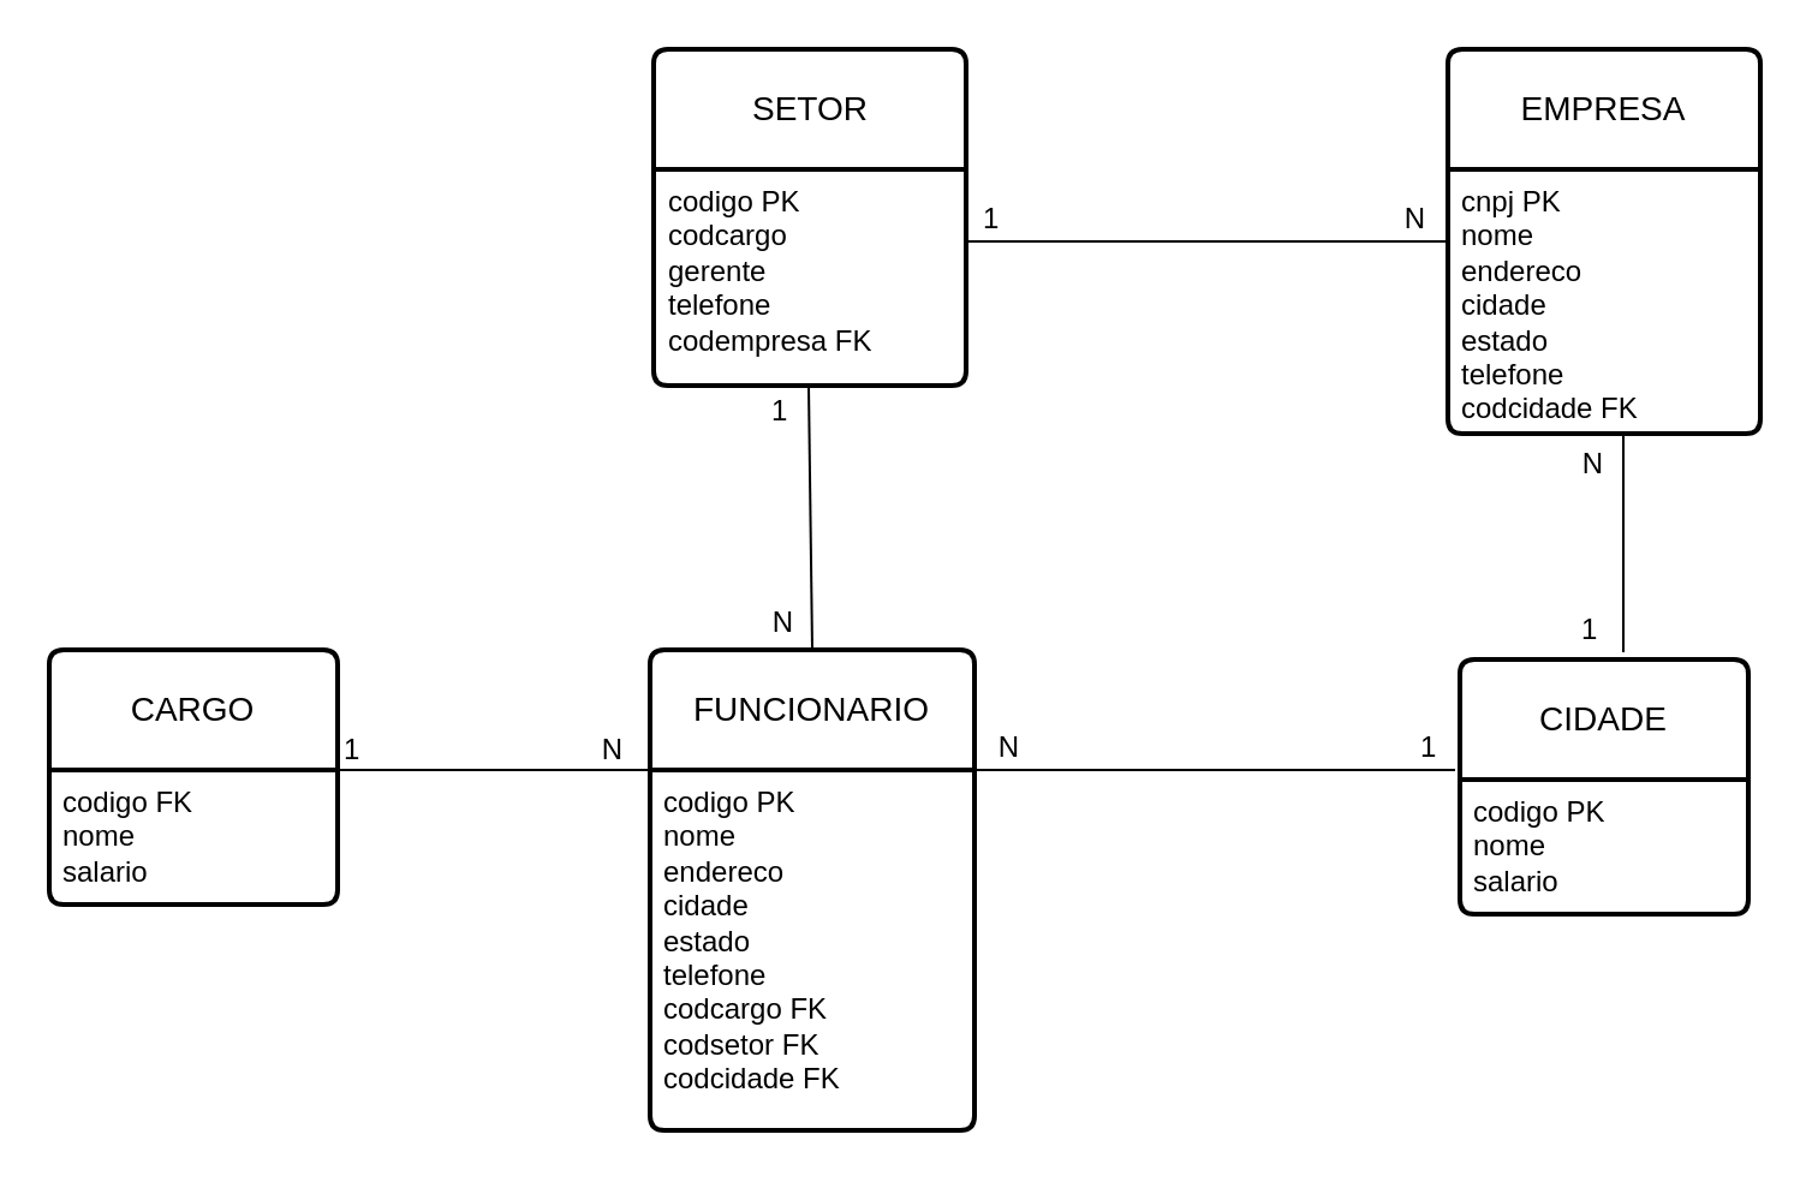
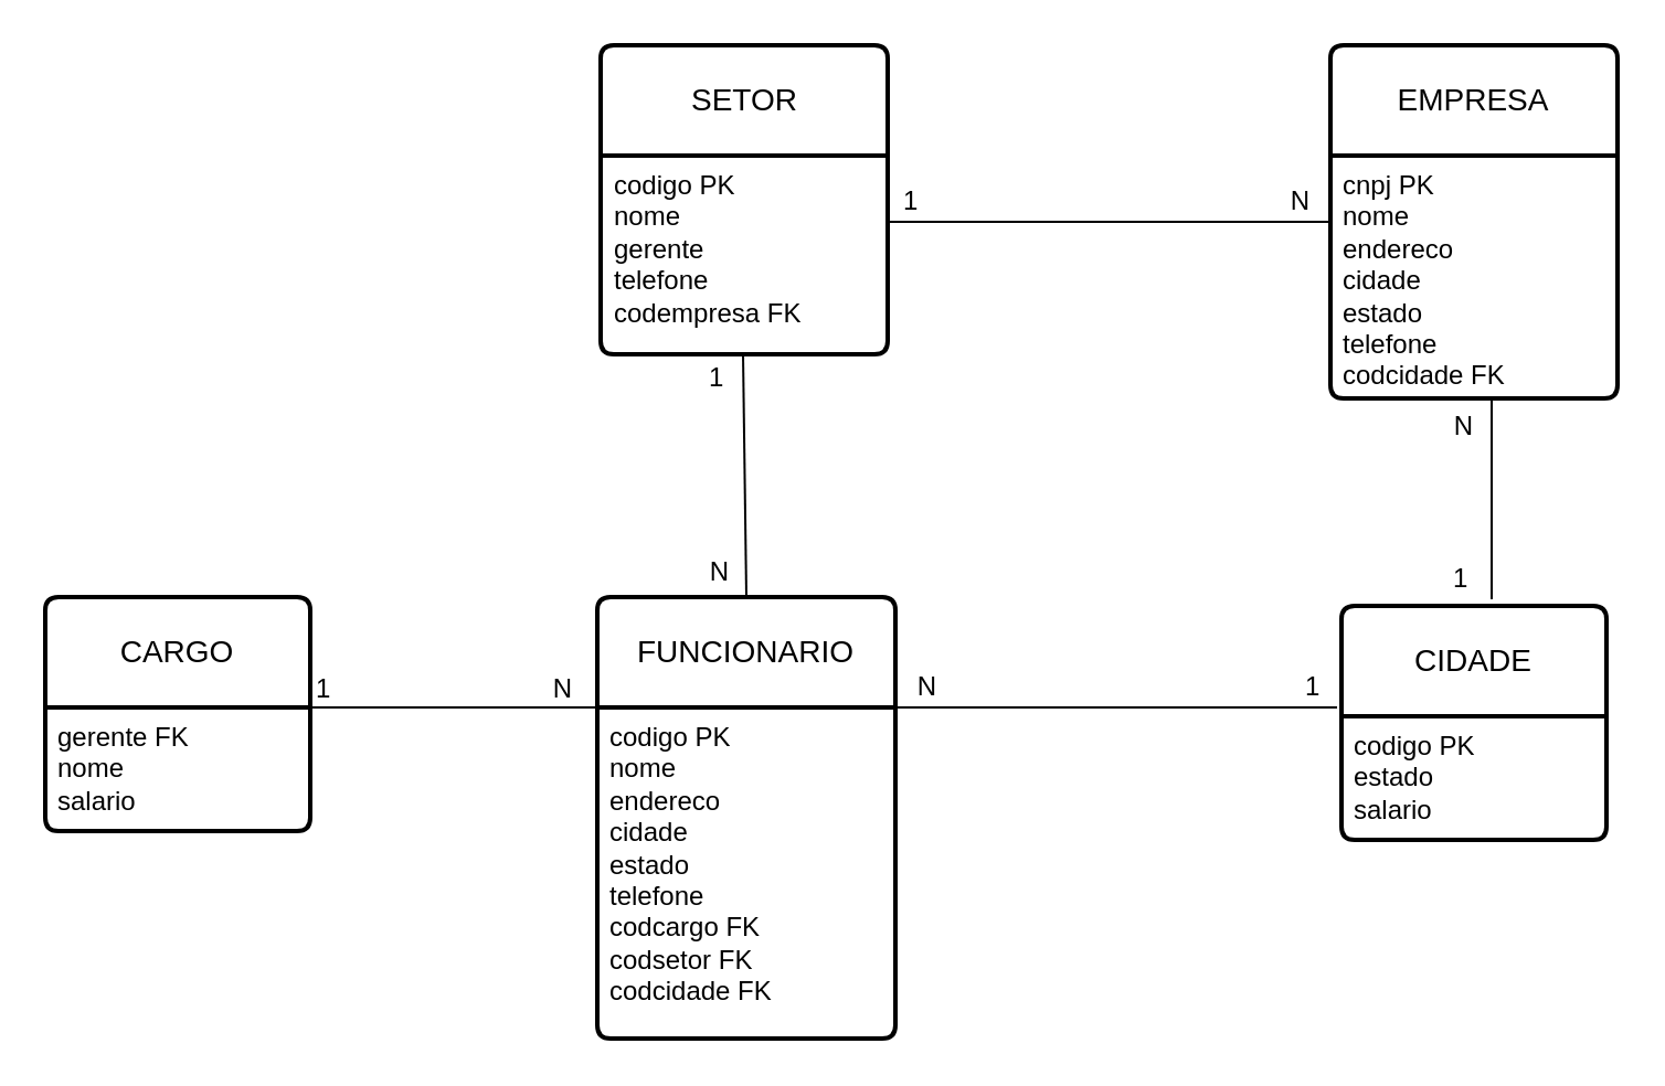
  <mxCell id="0" />
  <mxCell id="1" parent="0" />
  <mxCell id="2" value="EMPRESA" style="swimlane;childLayout=stackLayout;horizontal=1;startSize=50;horizontalStack=0;rounded=1;fontSize=14;fontStyle=0;strokeWidth=2;resizeParent=0;resizeLast=1;shadow=0;dashed=0;align=center;arcSize=4;whiteSpace=wrap;html=1;" vertex="1" parent="1"><mxGeometry x="602" y="20" width="130" height="160" as="geometry" /></mxCell>
  <mxCell id="3" value="cnpj PK&lt;br&gt;nome&lt;br&gt;endereco&lt;br&gt;cidade&lt;br&gt;estado&lt;br&gt;telefone&lt;br&gt;codcidade FK" style="align=left;strokeColor=none;fillColor=none;spacingLeft=4;fontSize=12;verticalAlign=top;resizable=0;rotatable=0;part=1;html=1;" vertex="1" parent="2"><mxGeometry y="50" width="130" height="110" as="geometry" /></mxCell>
  <mxCell id="4" value="CIDADE" style="swimlane;childLayout=stackLayout;horizontal=1;startSize=50;horizontalStack=0;rounded=1;fontSize=14;fontStyle=0;strokeWidth=2;resizeParent=0;resizeLast=1;shadow=0;dashed=0;align=center;arcSize=4;whiteSpace=wrap;html=1;" vertex="1" parent="1"><mxGeometry x="607" y="274" width="120" height="106" as="geometry" /></mxCell>
- <mxCell id="5" value="codigo PK&amp;nbsp;&lt;br&gt;nome&lt;br&gt;salario" style="align=left;strokeColor=none;fillColor=none;spacingLeft=4;fontSize=12;verticalAlign=top;resizable=0;rotatable=0;part=1;html=1;" vertex="1" parent="4"><mxGeometry y="50" width="120" height="56" as="geometry" /></mxCell>
+ <mxCell id="5" value="codigo PK&amp;nbsp;&lt;br&gt;estado&lt;br&gt;salario" style="align=left;strokeColor=none;fillColor=none;spacingLeft=4;fontSize=12;verticalAlign=top;resizable=0;rotatable=0;part=1;html=1;" vertex="1" parent="4"><mxGeometry y="50" width="120" height="56" as="geometry" /></mxCell>
  <mxCell id="6" value="FUNCIONARIO" style="swimlane;childLayout=stackLayout;horizontal=1;startSize=50;horizontalStack=0;rounded=1;fontSize=14;fontStyle=0;strokeWidth=2;resizeParent=0;resizeLast=1;shadow=0;dashed=0;align=center;arcSize=4;whiteSpace=wrap;html=1;" vertex="1" parent="1"><mxGeometry x="270" y="270" width="135" height="200" as="geometry" /></mxCell>
  <mxCell id="7" value="codigo PK&lt;br&gt;nome&lt;br&gt;endereco&lt;br&gt;cidade&lt;br&gt;estado&amp;nbsp;&lt;br&gt;telefone&lt;br&gt;codcargo FK&lt;br&gt;codsetor FK&lt;br&gt;codcidade FK" style="align=left;strokeColor=none;fillColor=none;spacingLeft=4;fontSize=12;verticalAlign=top;resizable=0;rotatable=0;part=1;html=1;" vertex="1" parent="6"><mxGeometry y="50" width="135" height="150" as="geometry" /></mxCell>
  <mxCell id="8" value="SETOR" style="swimlane;childLayout=stackLayout;horizontal=1;startSize=50;horizontalStack=0;rounded=1;fontSize=14;fontStyle=0;strokeWidth=2;resizeParent=0;resizeLast=1;shadow=0;dashed=0;align=center;arcSize=4;whiteSpace=wrap;html=1;" vertex="1" parent="1"><mxGeometry x="271.5" y="20" width="130" height="140" as="geometry" /></mxCell>
- <mxCell id="9" value="codigo PK&lt;br&gt;codcargo&lt;br&gt;gerente&lt;br&gt;telefone&lt;br&gt;codempresa FK" style="align=left;strokeColor=none;fillColor=none;spacingLeft=4;fontSize=12;verticalAlign=top;resizable=0;rotatable=0;part=1;html=1;" vertex="1" parent="8"><mxGeometry y="50" width="130" height="90" as="geometry" /></mxCell>
+ <mxCell id="9" value="codigo PK&lt;br&gt;nome&lt;br&gt;gerente&lt;br&gt;telefone&lt;br&gt;codempresa FK" style="align=left;strokeColor=none;fillColor=none;spacingLeft=4;fontSize=12;verticalAlign=top;resizable=0;rotatable=0;part=1;html=1;" vertex="1" parent="8"><mxGeometry y="50" width="130" height="90" as="geometry" /></mxCell>
  <mxCell id="10" value="" style="endArrow=none;html=1;rounded=0;" edge="1" parent="1"><mxGeometry relative="1" as="geometry"><mxPoint x="406" y="320" as="sourcePoint" /><mxPoint x="605" y="320" as="targetPoint" /></mxGeometry></mxCell>
  <mxCell id="11" value="1" style="resizable=0;html=1;whiteSpace=wrap;align=left;verticalAlign=bottom;" connectable="0" vertex="1" parent="10"><mxGeometry x="-1" relative="1" as="geometry"><mxPoint x="183" y="-1" as="offset" /></mxGeometry></mxCell>
  <mxCell id="12" value="N" style="resizable=0;html=1;whiteSpace=wrap;align=right;verticalAlign=bottom;" connectable="0" vertex="1" parent="10"><mxGeometry x="1" relative="1" as="geometry"><mxPoint x="-180" y="-1" as="offset" /></mxGeometry></mxCell>
  <mxCell id="13" value="" style="endArrow=none;html=1;rounded=0;" edge="1" parent="1"><mxGeometry relative="1" as="geometry"><mxPoint x="402" y="100" as="sourcePoint" /><mxPoint x="601" y="100" as="targetPoint" /></mxGeometry></mxCell>
  <mxCell id="14" value="1" style="resizable=0;html=1;whiteSpace=wrap;align=left;verticalAlign=bottom;" connectable="0" vertex="1" parent="13"><mxGeometry x="-1" relative="1" as="geometry"><mxPoint x="5" y="-1" as="offset" /></mxGeometry></mxCell>
  <mxCell id="15" value="N" style="resizable=0;html=1;whiteSpace=wrap;align=right;verticalAlign=bottom;" connectable="0" vertex="1" parent="13"><mxGeometry x="1" relative="1" as="geometry"><mxPoint x="-7" y="-1" as="offset" /></mxGeometry></mxCell>
  <mxCell id="16" value="" style="endArrow=none;html=1;rounded=0;" edge="1" parent="1"><mxGeometry relative="1" as="geometry"><mxPoint x="675" y="271" as="sourcePoint" /><mxPoint x="675" y="181" as="targetPoint" /></mxGeometry></mxCell>
  <mxCell id="17" value="1" style="resizable=0;html=1;whiteSpace=wrap;align=left;verticalAlign=bottom;" connectable="0" vertex="1" parent="16"><mxGeometry x="-1" relative="1" as="geometry"><mxPoint x="-19" y="-1" as="offset" /></mxGeometry></mxCell>
  <mxCell id="18" value="N" style="resizable=0;html=1;whiteSpace=wrap;align=right;verticalAlign=bottom;" connectable="0" vertex="1" parent="16"><mxGeometry x="1" relative="1" as="geometry"><mxPoint x="-7" y="20" as="offset" /></mxGeometry></mxCell>
  <mxCell id="19" value="" style="endArrow=none;html=1;rounded=0;exitX=0.5;exitY=0;exitDx=0;exitDy=0;" edge="1" parent="1" source="6"><mxGeometry relative="1" as="geometry"><mxPoint x="336" y="250" as="sourcePoint" /><mxPoint x="336" y="160" as="targetPoint" /></mxGeometry></mxCell>
  <mxCell id="20" value="1" style="resizable=0;html=1;whiteSpace=wrap;align=left;verticalAlign=bottom;" connectable="0" vertex="1" parent="19"><mxGeometry x="-1" relative="1" as="geometry"><mxPoint x="-19" y="-91" as="offset" /></mxGeometry></mxCell>
  <mxCell id="21" value="N" style="resizable=0;html=1;whiteSpace=wrap;align=right;verticalAlign=bottom;" connectable="0" vertex="1" parent="19"><mxGeometry x="1" relative="1" as="geometry"><mxPoint x="-5" y="107" as="offset" /></mxGeometry></mxCell>
  <mxCell id="22" value="CARGO" style="swimlane;childLayout=stackLayout;horizontal=1;startSize=50;horizontalStack=0;rounded=1;fontSize=14;fontStyle=0;strokeWidth=2;resizeParent=0;resizeLast=1;shadow=0;dashed=0;align=center;arcSize=4;whiteSpace=wrap;html=1;" vertex="1" parent="1"><mxGeometry x="20" y="270" width="120" height="106" as="geometry" /></mxCell>
- <mxCell id="23" value="codigo FK&amp;nbsp;&lt;br&gt;nome&lt;br&gt;salario" style="align=left;strokeColor=none;fillColor=none;spacingLeft=4;fontSize=12;verticalAlign=top;resizable=0;rotatable=0;part=1;html=1;" vertex="1" parent="22"><mxGeometry y="50" width="120" height="56" as="geometry" /></mxCell>
+ <mxCell id="23" value="gerente FK&amp;nbsp;&lt;br&gt;nome&lt;br&gt;salario" style="align=left;strokeColor=none;fillColor=none;spacingLeft=4;fontSize=12;verticalAlign=top;resizable=0;rotatable=0;part=1;html=1;" vertex="1" parent="22"><mxGeometry y="50" width="120" height="56" as="geometry" /></mxCell>
  <mxCell id="24" value="" style="endArrow=none;html=1;rounded=0;exitX=0;exitY=0;exitDx=0;exitDy=0;" edge="1" parent="1" source="7"><mxGeometry relative="1" as="geometry"><mxPoint x="142" y="430" as="sourcePoint" /><mxPoint x="140" y="320" as="targetPoint" /></mxGeometry></mxCell>
  <mxCell id="25" value="1" style="resizable=0;html=1;whiteSpace=wrap;align=left;verticalAlign=bottom;" connectable="0" vertex="1" parent="24"><mxGeometry x="-1" relative="1" as="geometry"><mxPoint x="-129" as="offset" /></mxGeometry></mxCell>
  <mxCell id="26" value="N" style="resizable=0;html=1;whiteSpace=wrap;align=right;verticalAlign=bottom;" connectable="0" vertex="1" parent="24"><mxGeometry x="1" relative="1" as="geometry"><mxPoint x="120" as="offset" /></mxGeometry></mxCell>
